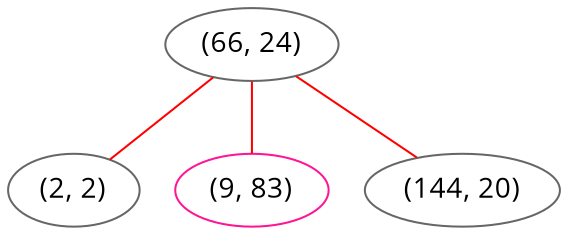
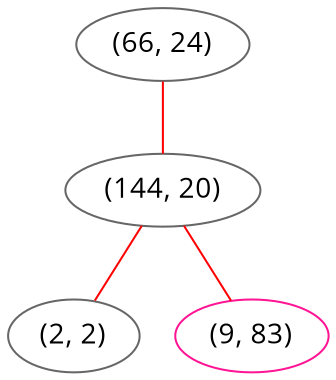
  graph {
    fontname="Open Sans"
    node [color=gray40 fontname="Open Sans"]
    edge [color=red fontname="Open Sans" weight=1]
    "(66, 24)"
    "(2, 2)"
    "(9, 83)" [color=deeppink]
    "(144, 20)"
-   "(66, 24)" -- "(2, 2)"
-   "(66, 24)" -- "(9, 83)"
+   "(144, 20)" -- "(2, 2)"
+   "(144, 20)" -- "(9, 83)"
    "(66, 24)" -- "(144, 20)"
  }
